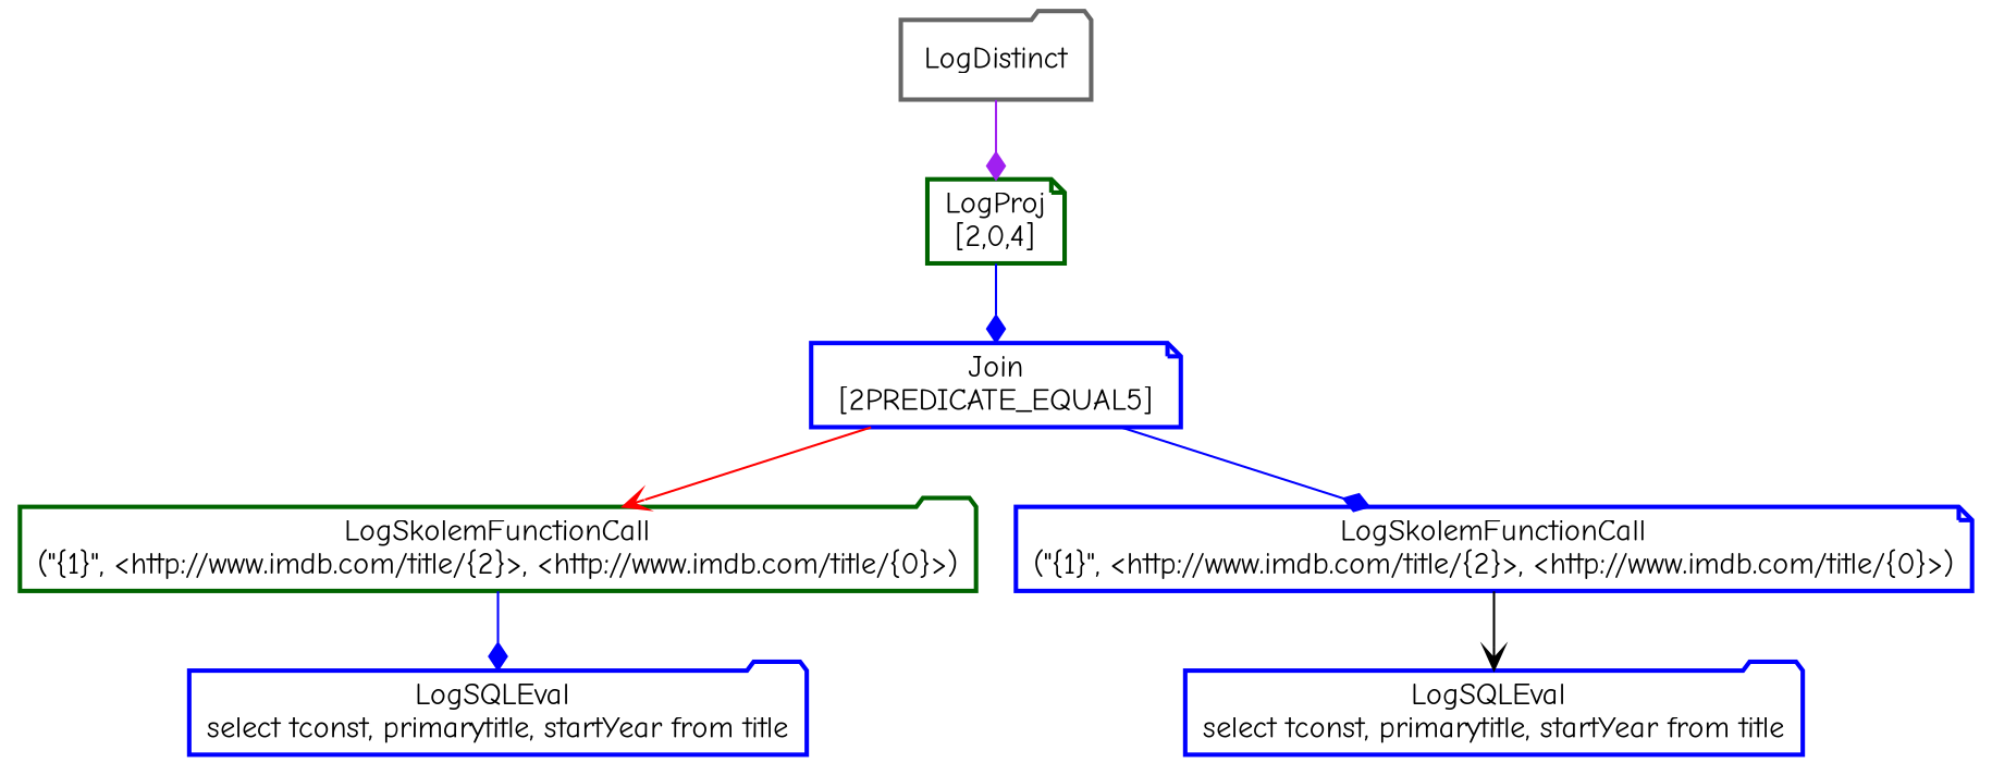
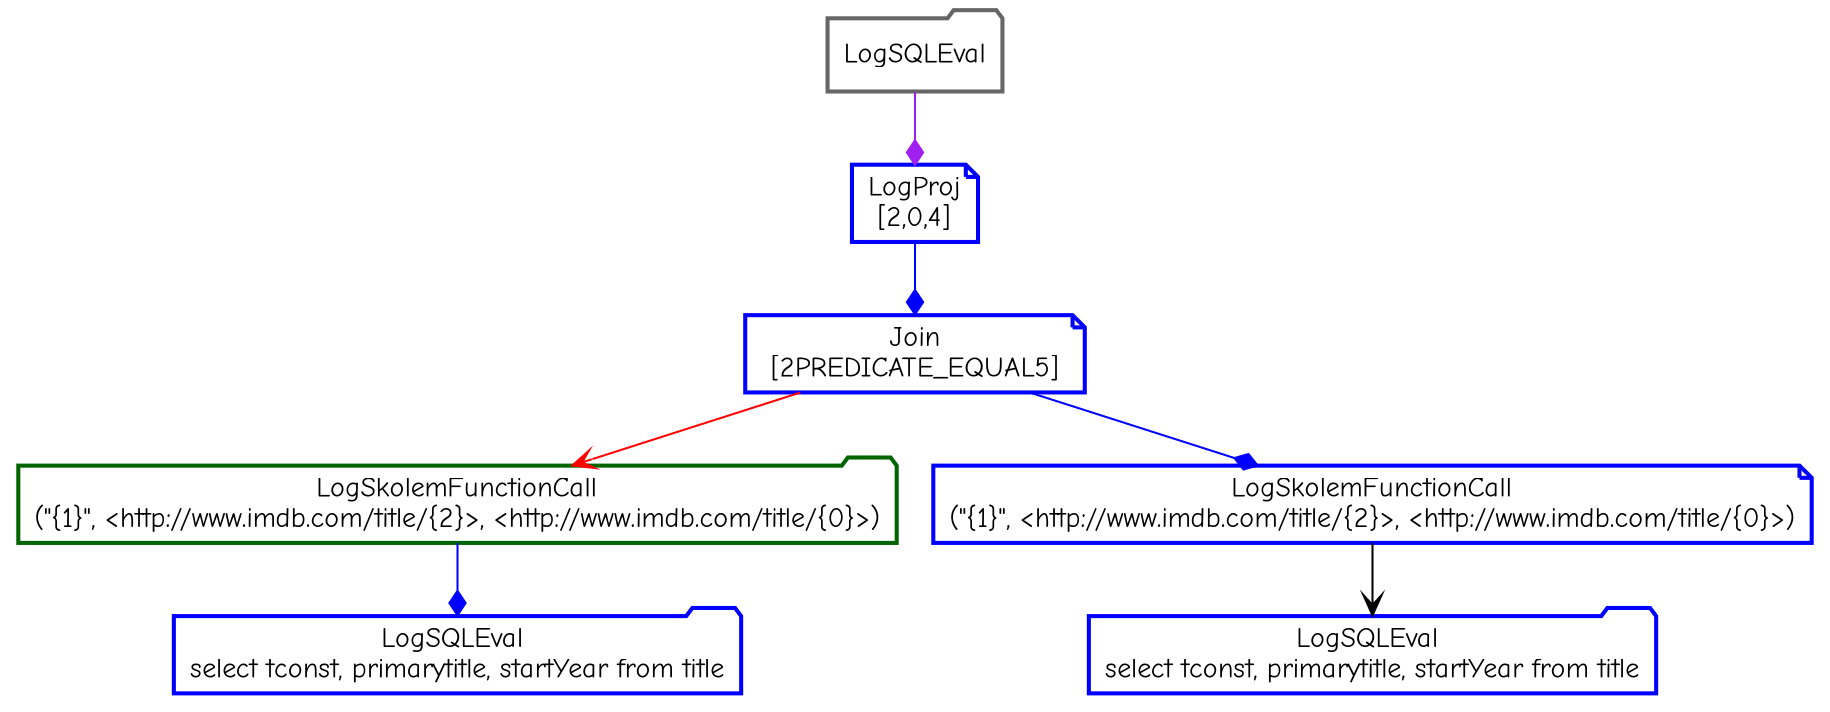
  digraph {
    fontname="Comic Neue"
    node [color=blue fontcolor=black fontname="Comic Neue" shape=folder style=bold]
    edge [arrowhead=diamond color=blue fontname="Comic Neue"]
-   n1 [color=gray40 label=LogDistinct]
-   n2 [color=darkgreen label="LogProj\n[2,0,4]" shape=note]
+   n1 [color=gray40 label=LogSQLEval]
+   n2 [label="LogProj\n[2,0,4]" shape=note]
    n3 [label="Join\n [2PREDICATE_EQUAL5] " shape=note]
    n4 [color=darkgreen label="LogSkolemFunctionCall\n(\"{1}\", <http://www.imdb.com/title/{2}>, <http://www.imdb.com/title/{0}>)"]
    n5 [label="LogSkolemFunctionCall\n(\"{1}\", <http://www.imdb.com/title/{2}>, <http://www.imdb.com/title/{0}>)" shape=note]
    n6 [label="LogSQLEval \nselect tconst, primarytitle, startYear from title"]
    n7 [label="LogSQLEval \nselect tconst, primarytitle, startYear from title"]
    n1 -> n2 [color=purple]
    n2 -> n3
    n3 -> n4 [arrowhead=vee color=red]
    n3 -> n5
    n4 -> n6
    n5 -> n7 [arrowhead=vee color=black]
  }
